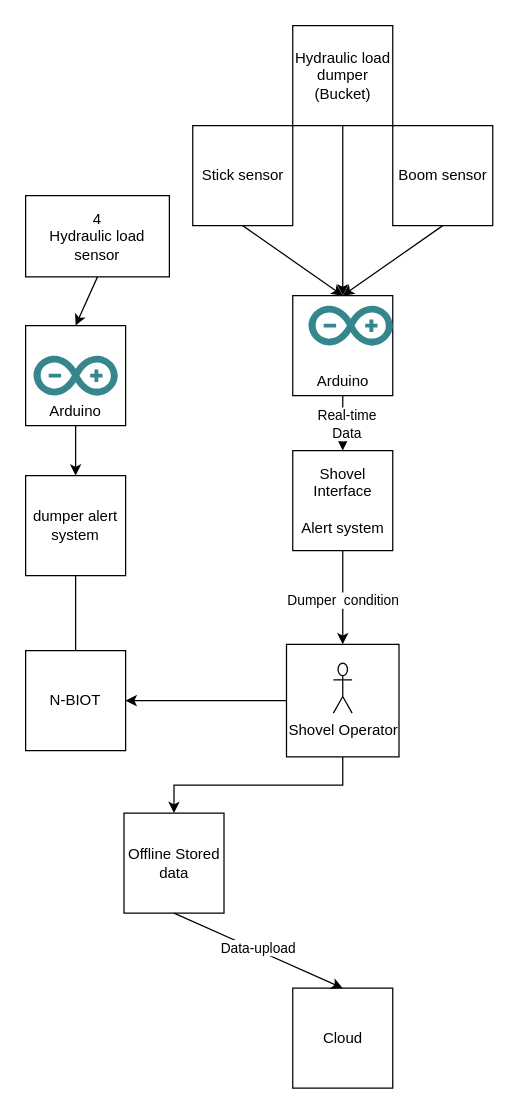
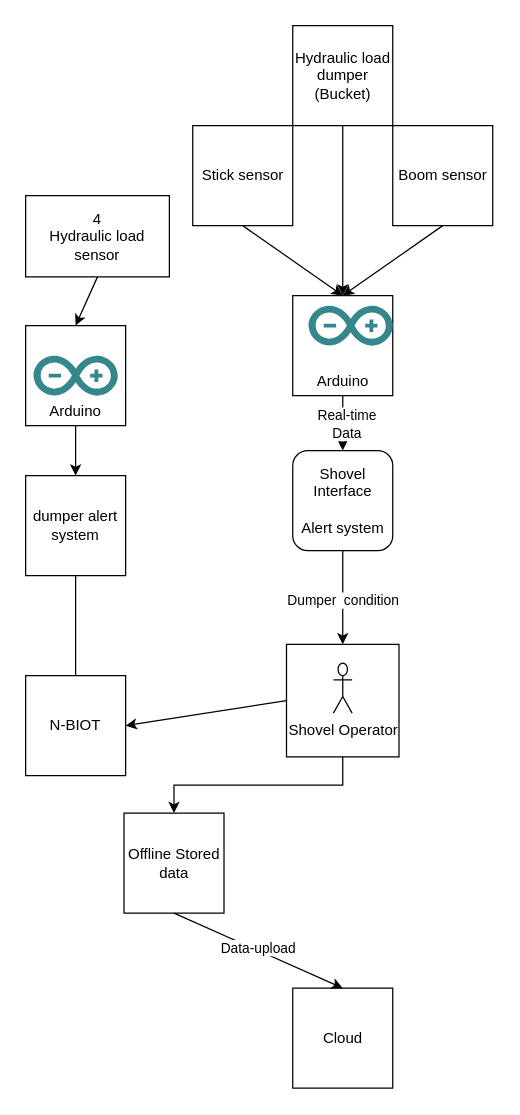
  <mxCell id="0" />
  <mxCell id="1" parent="0" />
  <mxCell id="2" value="Cloud" style="whiteSpace=wrap;html=1;aspect=fixed;" vertex="1" parent="1"><mxGeometry x="233.7" y="790" width="80" height="80" as="geometry" /></mxCell>
  <mxCell id="3" value="Offline Stored data" style="whiteSpace=wrap;html=1;aspect=fixed;" vertex="1" parent="1"><mxGeometry x="98.7" y="650" width="80" height="80" as="geometry" /></mxCell>
  <mxCell id="4" value="" style="whiteSpace=wrap;html=1;aspect=fixed;" vertex="1" parent="1"><mxGeometry x="228.7" y="515" width="90" height="90" as="geometry" /></mxCell>
  <mxCell id="5" value="" style="edgeStyle=orthogonalEdgeStyle;rounded=0;orthogonalLoop=1;jettySize=auto;html=1;exitX=0.5;exitY=1;exitDx=0;exitDy=0;" edge="1" parent="1" source="4" target="3"><mxGeometry relative="1" as="geometry"><mxPoint x="280" y="640" as="sourcePoint" /></mxGeometry></mxCell>
  <mxCell id="6" value="Shovel Operator" style="shape=umlActor;verticalLabelPosition=bottom;verticalAlign=top;html=1;outlineConnect=0;" vertex="1" parent="1"><mxGeometry x="266.2" y="530" width="15" height="40" as="geometry" /></mxCell>
- <mxCell id="7" value="Shovel Interface&lt;br&gt;&lt;br&gt;Alert system" style="whiteSpace=wrap;html=1;aspect=fixed;" vertex="1" parent="1"><mxGeometry x="233.7" y="360" width="80" height="80" as="geometry" /></mxCell>
+ <mxCell id="7" value="Shovel Interface&lt;br&gt;&lt;br&gt;Alert system" style="whiteSpace=wrap;html=1;aspect=fixed;rounded=1;" vertex="1" parent="1"><mxGeometry x="233.7" y="360" width="80" height="80" as="geometry" /></mxCell>
  <mxCell id="8" value="&lt;br&gt;&lt;br&gt;&lt;br&gt;&lt;br&gt;Arduino" style="whiteSpace=wrap;html=1;aspect=fixed;" vertex="1" parent="1"><mxGeometry x="233.7" y="236" width="80" height="80" as="geometry" /></mxCell>
  <mxCell id="9" value="" style="endArrow=classic;html=1;rounded=0;entryX=0.5;entryY=0;entryDx=0;entryDy=0;exitX=0.5;exitY=1;exitDx=0;exitDy=0;" edge="1" parent="1" source="7" target="4"><mxGeometry width="50" height="50" relative="1" as="geometry"><mxPoint x="130" y="520" as="sourcePoint" /><mxPoint x="180" y="470" as="targetPoint" /></mxGeometry></mxCell>
  <mxCell id="10" value="Dumper&amp;nbsp; condition" style="edgeLabel;html=1;align=center;verticalAlign=middle;resizable=0;points=[];" vertex="1" connectable="0" parent="9"><mxGeometry x="0.05" relative="1" as="geometry"><mxPoint as="offset" /></mxGeometry></mxCell>
  <mxCell id="11" value="" style="endArrow=classic;html=1;rounded=0;entryX=0.5;entryY=0;entryDx=0;entryDy=0;exitX=0.5;exitY=1;exitDx=0;exitDy=0;" edge="1" parent="1" source="8" target="7"><mxGeometry width="50" height="50" relative="1" as="geometry"><mxPoint x="150" y="380" as="sourcePoint" /><mxPoint x="200" y="330" as="targetPoint" /></mxGeometry></mxCell>
  <mxCell id="12" value="Real-time&lt;br&gt;Data" style="edgeLabel;html=1;align=center;verticalAlign=middle;resizable=0;points=[];" vertex="1" connectable="0" parent="11"><mxGeometry x="-0.02" y="3" relative="1" as="geometry"><mxPoint as="offset" /></mxGeometry></mxCell>
  <mxCell id="13" value="" style="endArrow=classic;html=1;rounded=0;entryX=0.5;entryY=0;entryDx=0;entryDy=0;exitX=0.5;exitY=1;exitDx=0;exitDy=0;" edge="1" parent="1" source="3" target="2"><mxGeometry width="50" height="50" relative="1" as="geometry"><mxPoint x="90" y="840" as="sourcePoint" /><mxPoint x="140" y="790" as="targetPoint" /></mxGeometry></mxCell>
  <mxCell id="14" value="Data-upload" style="edgeLabel;html=1;align=center;verticalAlign=middle;resizable=0;points=[];" vertex="1" connectable="0" parent="13"><mxGeometry x="-0.03" y="2" relative="1" as="geometry"><mxPoint as="offset" /></mxGeometry></mxCell>
  <mxCell id="15" value="" style="dashed=0;outlineConnect=0;html=1;align=center;labelPosition=center;verticalLabelPosition=bottom;verticalAlign=top;shape=mxgraph.weblogos.arduino;fillColor=#36868D;strokeColor=none" vertex="1" parent="1"><mxGeometry x="246.3" y="244" width="67.4" height="32" as="geometry" /></mxCell>
- <mxCell id="16" value="N-BIOT" style="whiteSpace=wrap;html=1;aspect=fixed;" vertex="1" parent="1"><mxGeometry x="20" y="520" width="80" height="80" as="geometry" /></mxCell>
+ <mxCell id="16" value="N-BIOT" style="whiteSpace=wrap;html=1;aspect=fixed;" vertex="1" parent="1"><mxGeometry x="20" y="540" width="80" height="80" as="geometry" /></mxCell>
  <mxCell id="17" value="" style="endArrow=classic;html=1;rounded=0;entryX=1;entryY=0.5;entryDx=0;entryDy=0;exitX=0;exitY=0.5;exitDx=0;exitDy=0;" edge="1" parent="1" source="4" target="16"><mxGeometry width="50" height="50" relative="1" as="geometry"><mxPoint x="280" y="430" as="sourcePoint" /><mxPoint x="330" y="380" as="targetPoint" /><Array as="points" /></mxGeometry></mxCell>
  <mxCell id="18" value="dumper alert system" style="whiteSpace=wrap;html=1;aspect=fixed;" vertex="1" parent="1"><mxGeometry x="20" y="380" width="80" height="80" as="geometry" /></mxCell>
  <mxCell id="19" value="" style="endArrow=none;html=1;rounded=0;entryX=0.5;entryY=1;entryDx=0;entryDy=0;exitX=0.5;exitY=0;exitDx=0;exitDy=0;" edge="1" parent="1" source="16" target="18"><mxGeometry width="50" height="50" relative="1" as="geometry"><mxPoint x="60" y="540" as="sourcePoint" /><mxPoint x="80" y="490" as="targetPoint" /><Array as="points" /></mxGeometry></mxCell>
  <mxCell id="20" value="4&lt;br&gt;Hydraulic load&lt;br&gt;sensor" style="whiteSpace=wrap;html=1;aspect=fixed;" vertex="1" parent="1"><mxGeometry x="20" y="156" width="115" height="65" as="geometry" /></mxCell>
  <mxCell id="21" value="" style="endArrow=classic;html=1;rounded=0;entryX=0.5;entryY=0;entryDx=0;entryDy=0;exitX=0.5;exitY=1;exitDx=0;exitDy=0;" edge="1" parent="1" source="20" target="22"><mxGeometry width="50" height="50" relative="1" as="geometry"><mxPoint x="235" y="200" as="sourcePoint" /><mxPoint x="285" y="150" as="targetPoint" /></mxGeometry></mxCell>
  <mxCell id="22" value="&lt;br&gt;&lt;br&gt;&lt;br&gt;&lt;br&gt;Arduino" style="whiteSpace=wrap;html=1;aspect=fixed;" vertex="1" parent="1"><mxGeometry x="20" y="260" width="80" height="80" as="geometry" /></mxCell>
  <mxCell id="23" value="" style="dashed=0;outlineConnect=0;html=1;align=center;labelPosition=center;verticalLabelPosition=bottom;verticalAlign=top;shape=mxgraph.weblogos.arduino;fillColor=#36868D;strokeColor=none" vertex="1" parent="1"><mxGeometry x="26.3" y="284" width="67.4" height="32" as="geometry" /></mxCell>
  <mxCell id="24" value="" style="endArrow=classic;html=1;rounded=0;entryX=0.5;entryY=0;entryDx=0;entryDy=0;exitX=0.5;exitY=1;exitDx=0;exitDy=0;" edge="1" parent="1" source="22" target="18"><mxGeometry width="50" height="50" relative="1" as="geometry"><mxPoint x="-80" y="370" as="sourcePoint" /><mxPoint x="-30" y="320" as="targetPoint" /></mxGeometry></mxCell>
  <mxCell id="25" value="Stick sensor" style="whiteSpace=wrap;html=1;aspect=fixed;" vertex="1" parent="1"><mxGeometry x="153.7" y="100" width="80" height="80" as="geometry" /></mxCell>
  <mxCell id="26" value="Boom sensor" style="whiteSpace=wrap;html=1;aspect=fixed;" vertex="1" parent="1"><mxGeometry x="313.7" y="100" width="80" height="80" as="geometry" /></mxCell>
  <mxCell id="27" value="" style="endArrow=classic;html=1;rounded=0;entryX=0.5;entryY=0;entryDx=0;entryDy=0;exitX=0.5;exitY=1;exitDx=0;exitDy=0;" edge="1" parent="1" source="25" target="8"><mxGeometry width="50" height="50" relative="1" as="geometry"><mxPoint x="280" y="320" as="sourcePoint" /><mxPoint x="330" y="270" as="targetPoint" /></mxGeometry></mxCell>
  <mxCell id="28" value="" style="endArrow=classic;html=1;rounded=0;entryX=0.5;entryY=0;entryDx=0;entryDy=0;exitX=0.5;exitY=1;exitDx=0;exitDy=0;" edge="1" parent="1" source="26" target="8"><mxGeometry width="50" height="50" relative="1" as="geometry"><mxPoint x="280" y="320" as="sourcePoint" /><mxPoint x="330" y="270" as="targetPoint" /></mxGeometry></mxCell>
  <mxCell id="29" value="Hydraulic load&lt;br&gt;dumper&lt;br&gt;(Bucket)" style="whiteSpace=wrap;html=1;aspect=fixed;" vertex="1" parent="1"><mxGeometry x="233.7" y="20" width="80" height="80" as="geometry" /></mxCell>
  <mxCell id="30" value="" style="endArrow=classic;html=1;rounded=0;entryX=0.5;entryY=0;entryDx=0;entryDy=0;exitX=0.5;exitY=1;exitDx=0;exitDy=0;" edge="1" parent="1" source="29" target="8"><mxGeometry width="50" height="50" relative="1" as="geometry"><mxPoint x="237.5" y="100" as="sourcePoint" /><mxPoint x="287.5" y="50" as="targetPoint" /></mxGeometry></mxCell>
